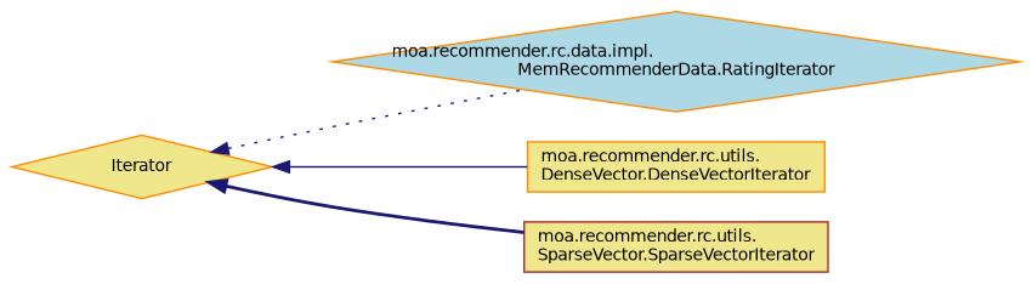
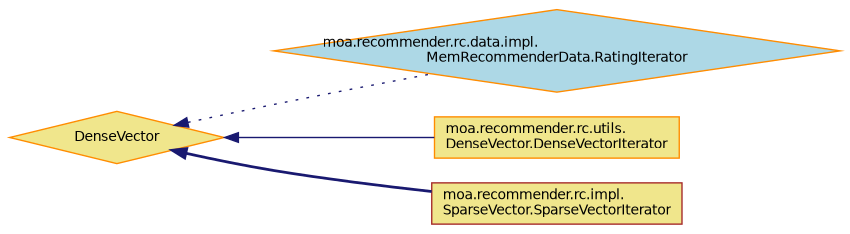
  digraph {
    rankdir=LR
    node [color=darkorange fillcolor=khaki fontname=Helvetica fontsize=10 shape=diamond style=filled]
    edge [color=midnightblue dir=back fontname=Helvetica fontsize=10 labelfontname=Helvetica labelfontsize=10]
-   n1 [height=0.2 label=Iterator width=0.4]
+   n1 [height=0.2 label=DenseVector width=0.4]
    n2 [fillcolor=lightblue height=0.2 label="moa.recommender.rc.data.impl.\lMemRecommenderData.RatingIterator" width=0.4]
    n3 [height=0.2 label="moa.recommender.rc.utils.\lDenseVector.DenseVectorIterator" shape=box width=0.4]
-   n4 [color=brown height=0.2 label="moa.recommender.rc.utils.\lSparseVector.SparseVectorIterator" shape=box width=0.4]
+   n4 [color=brown height=0.2 label="moa.recommender.rc.impl.\lSparseVector.SparseVectorIterator" shape=box width=0.4]
    n1 -> n2 [style=dotted]
    n1 -> n3 [style=solid]
    n1 -> n4 [style=bold]
  }
